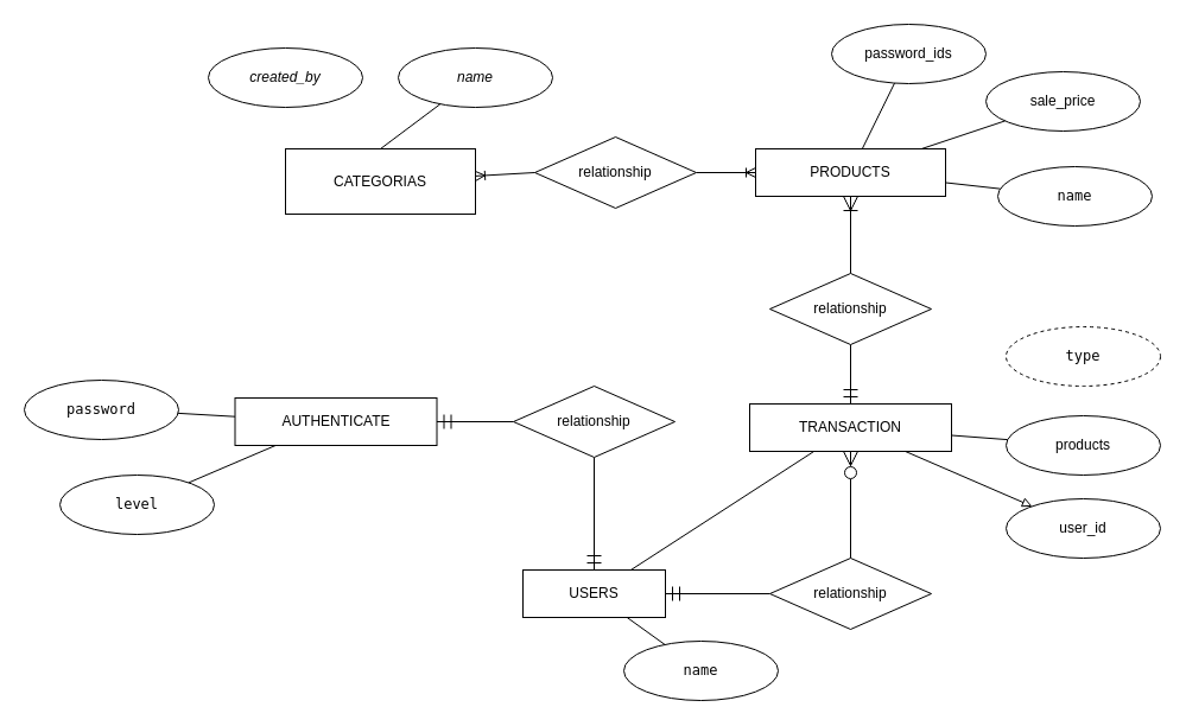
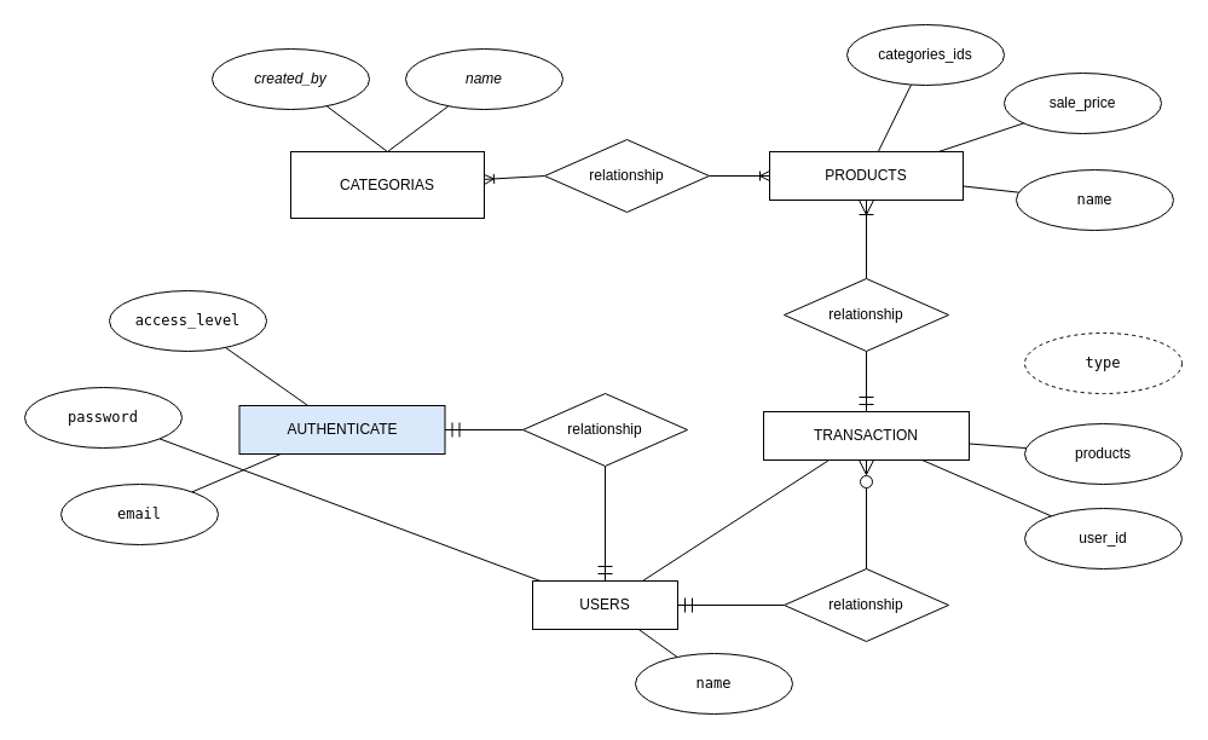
  <mxCell id="0" />
  <mxCell id="1" parent="0" />
  <mxCell id="2" style="edgeStyle=none;rounded=0;orthogonalLoop=1;jettySize=auto;html=1;startArrow=ERmandOne;startFill=0;endArrow=none;endFill=0;startSize=10;endSize=10;" parent="1" source="3" target="16" edge="1"><mxGeometry relative="1" as="geometry"><mxPoint x="469" y="320" as="targetPoint" /></mxGeometry></mxCell>
  <mxCell id="3" value="USERS" style="rounded=0;whiteSpace=wrap;html=1;" parent="1" vertex="1"><mxGeometry x="440" y="480" width="120" height="40" as="geometry" /></mxCell>
+ <mxCell id="4" style="rounded=0;orthogonalLoop=1;jettySize=auto;html=1;startArrow=none;startFill=0;endArrow=none;endFill=0;" parent="1" source="5" target="27" edge="1"><mxGeometry relative="1" as="geometry" /></mxCell>
+ <mxCell id="5" value="&lt;div style=&quot;text-align: left;&quot;&gt;&lt;pre dir=&quot;ltr&quot; id=&quot;tw-target-text&quot; data-placeholder=&quot;Tradução&quot; class=&quot;tw-data-text tw-text-large tw-ta&quot;&gt;access_level&lt;/pre&gt;&lt;/div&gt;" style="ellipse;whiteSpace=wrap;html=1;rounded=0;" parent="1" vertex="1"><mxGeometry x="90" y="240" width="130" height="50" as="geometry" /></mxCell>
  <mxCell id="6" style="edgeStyle=none;rounded=0;orthogonalLoop=1;jettySize=auto;html=1;entryX=0.75;entryY=0;entryDx=0;entryDy=0;fontSize=10;startArrow=none;startFill=0;endArrow=none;endFill=0;startSize=10;endSize=10;targetPerimeterSpacing=10;" edge="1" parent="1" source="7" target="27"><mxGeometry relative="1" as="geometry" /></mxCell>
- <mxCell id="7" value="&lt;div style=&quot;text-align: left;&quot;&gt;&lt;pre dir=&quot;ltr&quot; id=&quot;tw-target-text&quot; data-placeholder=&quot;Tradução&quot; class=&quot;tw-data-text tw-text-large tw-ta&quot;&gt;level&lt;/pre&gt;&lt;/div&gt;" style="ellipse;whiteSpace=wrap;html=1;rounded=0;" parent="1" vertex="1"><mxGeometry x="50" y="400" width="130" height="50" as="geometry" /></mxCell>
+ <mxCell id="7" value="&lt;div style=&quot;text-align: left;&quot;&gt;&lt;pre dir=&quot;ltr&quot; id=&quot;tw-target-text&quot; data-placeholder=&quot;Tradução&quot; class=&quot;tw-data-text tw-text-large tw-ta&quot;&gt;email&lt;/pre&gt;&lt;/div&gt;" style="ellipse;whiteSpace=wrap;html=1;rounded=0;" parent="1" vertex="1"><mxGeometry x="50" y="400" width="130" height="50" as="geometry" /></mxCell>
  <mxCell id="8" style="edgeStyle=none;rounded=0;orthogonalLoop=1;jettySize=auto;html=1;startArrow=none;startFill=0;endArrow=none;endFill=0;" parent="1" source="9" target="3" edge="1"><mxGeometry relative="1" as="geometry"><mxPoint x="176.851" y="286.793" as="sourcePoint" /><mxPoint x="240" y="330" as="targetPoint" /></mxGeometry></mxCell>
  <mxCell id="9" value="&lt;div style=&quot;text-align: left;&quot;&gt;&lt;pre dir=&quot;ltr&quot; id=&quot;tw-target-text&quot; data-placeholder=&quot;Tradução&quot; class=&quot;tw-data-text tw-text-large tw-ta&quot;&gt;name&lt;/pre&gt;&lt;/div&gt;" style="ellipse;whiteSpace=wrap;html=1;rounded=0;" parent="1" vertex="1"><mxGeometry x="525" y="540" width="130" height="50" as="geometry" /></mxCell>
  <mxCell id="10" value="PRODUCTS" style="rounded=0;whiteSpace=wrap;html=1;" parent="1" vertex="1"><mxGeometry x="636" y="125" width="160" height="40" as="geometry" /></mxCell>
  <mxCell id="11" value="TRANSACTION" style="rounded=0;whiteSpace=wrap;html=1;" parent="1" vertex="1"><mxGeometry x="631" y="340" width="170" height="40" as="geometry" /></mxCell>
  <mxCell id="12" style="edgeStyle=none;rounded=0;orthogonalLoop=1;jettySize=auto;html=1;entryX=0.5;entryY=1;entryDx=0;entryDy=0;startArrow=none;startFill=0;endArrow=ERoneToMany;endFill=0;startSize=10;endSize=10;" parent="1" source="14" target="10" edge="1"><mxGeometry relative="1" as="geometry" /></mxCell>
  <mxCell id="13" style="edgeStyle=none;rounded=0;orthogonalLoop=1;jettySize=auto;html=1;entryX=0.5;entryY=0;entryDx=0;entryDy=0;startArrow=none;startFill=0;endArrow=ERmandOne;endFill=0;startSize=10;endSize=10;" parent="1" source="14" target="11" edge="1"><mxGeometry relative="1" as="geometry" /></mxCell>
  <mxCell id="14" value="relationship" style="rhombus;whiteSpace=wrap;html=1;" parent="1" vertex="1"><mxGeometry x="648" y="230" width="136" height="60" as="geometry" /></mxCell>
  <mxCell id="15" style="edgeStyle=none;rounded=0;orthogonalLoop=1;jettySize=auto;html=1;startArrow=none;startFill=0;endArrow=ERzeroToMany;endFill=0;startSize=10;endSize=10;" parent="1" source="16" target="11" edge="1"><mxGeometry relative="1" as="geometry"><mxPoint x="636" y="295" as="sourcePoint" /></mxGeometry></mxCell>
  <mxCell id="16" value="relationship" style="rhombus;whiteSpace=wrap;html=1;" parent="1" vertex="1"><mxGeometry x="648" y="470" width="136" height="60" as="geometry" /></mxCell>
  <mxCell id="17" style="rounded=0;orthogonalLoop=1;jettySize=auto;html=1;startArrow=none;startFill=0;endArrow=none;endFill=0;" parent="1" source="18" target="10" edge="1"><mxGeometry relative="1" as="geometry"><mxPoint x="770.996" y="110" as="targetPoint" /></mxGeometry></mxCell>
  <mxCell id="18" value="&lt;div style=&quot;text-align: left;&quot;&gt;&lt;pre dir=&quot;ltr&quot; id=&quot;tw-target-text&quot; data-placeholder=&quot;Tradução&quot; class=&quot;tw-data-text tw-text-large tw-ta&quot;&gt;name&lt;/pre&gt;&lt;/div&gt;" style="ellipse;whiteSpace=wrap;html=1;rounded=0;" parent="1" vertex="1"><mxGeometry x="840" y="140" width="130" height="50" as="geometry" /></mxCell>
  <mxCell id="19" value="sale_price" style="ellipse;whiteSpace=wrap;html=1;rounded=0;" parent="1" vertex="1"><mxGeometry x="830" y="60" width="130" height="50" as="geometry" /></mxCell>
  <mxCell id="20" style="rounded=0;orthogonalLoop=1;jettySize=auto;html=1;startArrow=none;startFill=0;endArrow=none;endFill=0;" parent="1" source="19" target="10" edge="1"><mxGeometry relative="1" as="geometry"><mxPoint x="780.996" y="120" as="targetPoint" /><mxPoint x="838.968" y="82.678" as="sourcePoint" /></mxGeometry></mxCell>
  <mxCell id="21" value="products" style="ellipse;whiteSpace=wrap;html=1;rounded=0;" parent="1" vertex="1"><mxGeometry x="847" y="350" width="130" height="50" as="geometry" /></mxCell>
  <mxCell id="22" value="&lt;div style=&quot;text-align: left;&quot;&gt;&lt;pre dir=&quot;ltr&quot; id=&quot;tw-target-text&quot; data-placeholder=&quot;Tradução&quot; class=&quot;tw-data-text tw-text-large tw-ta&quot;&gt;type&lt;/pre&gt;&lt;/div&gt;" style="ellipse;whiteSpace=wrap;html=1;rounded=0;dashed=1;" parent="1" vertex="1"><mxGeometry x="847" y="275" width="130" height="50" as="geometry" /></mxCell>
  <mxCell id="23" value="user_id" style="ellipse;whiteSpace=wrap;html=1;rounded=0;" parent="1" vertex="1"><mxGeometry x="847" y="420" width="130" height="50" as="geometry" /></mxCell>
  <mxCell id="24" style="rounded=0;orthogonalLoop=1;jettySize=auto;html=1;startArrow=none;startFill=0;endArrow=none;endFill=0;" parent="1" source="11" target="3" edge="1"><mxGeometry relative="1" as="geometry"><mxPoint x="925" y="270" as="targetPoint" /><mxPoint x="686" y="100" as="sourcePoint" /></mxGeometry></mxCell>
  <mxCell id="25" style="rounded=0;orthogonalLoop=1;jettySize=auto;html=1;startArrow=none;startFill=0;endArrow=none;endFill=0;" parent="1" source="11" target="21" edge="1"><mxGeometry relative="1" as="geometry"><mxPoint x="626" y="420" as="targetPoint" /><mxPoint x="683.5" y="390" as="sourcePoint" /></mxGeometry></mxCell>
- <mxCell id="26" style="rounded=0;orthogonalLoop=1;jettySize=auto;html=1;startArrow=none;startFill=0;endArrow=block;endFill=0;" parent="1" source="11" target="23" edge="1"><mxGeometry relative="1" as="geometry"><mxPoint x="786" y="430" as="targetPoint" /><mxPoint x="736" y="400" as="sourcePoint" /></mxGeometry></mxCell>
- <mxCell id="27" value="AUTHENTICATE" style="rounded=0;whiteSpace=wrap;html=1;" parent="1" vertex="1"><mxGeometry x="197.5" y="335" width="170" height="40" as="geometry" /></mxCell>
+ <mxCell id="26" style="rounded=0;orthogonalLoop=1;jettySize=auto;html=1;startArrow=none;startFill=0;endArrow=none;endFill=0;" parent="1" source="11" target="23" edge="1"><mxGeometry relative="1" as="geometry"><mxPoint x="786" y="430" as="targetPoint" /><mxPoint x="736" y="400" as="sourcePoint" /></mxGeometry></mxCell>
+ <mxCell id="27" value="AUTHENTICATE" style="rounded=0;whiteSpace=wrap;html=1;fillColor=#dae8fc;" parent="1" vertex="1"><mxGeometry x="197.5" y="335" width="170" height="40" as="geometry" /></mxCell>
  <mxCell id="28" style="edgeStyle=orthogonalEdgeStyle;rounded=0;orthogonalLoop=1;jettySize=auto;html=1;endArrow=ERmandOne;endFill=0;endSize=10;startSize=10;" parent="1" source="30" target="3" edge="1"><mxGeometry relative="1" as="geometry"><Array as="points" /></mxGeometry></mxCell>
  <mxCell id="29" style="edgeStyle=orthogonalEdgeStyle;rounded=0;orthogonalLoop=1;jettySize=auto;html=1;endArrow=ERmandOne;endFill=0;endSize=10;startSize=10;" parent="1" source="30" target="27" edge="1"><mxGeometry relative="1" as="geometry" /></mxCell>
  <mxCell id="30" value="relationship" style="rhombus;whiteSpace=wrap;html=1;" parent="1" vertex="1"><mxGeometry x="432" y="325" width="136" height="60" as="geometry" /></mxCell>
  <mxCell id="31" value="&lt;div style=&quot;text-align: left;&quot;&gt;&lt;pre dir=&quot;ltr&quot; id=&quot;tw-target-text&quot; data-placeholder=&quot;Tradução&quot; class=&quot;tw-data-text tw-text-large tw-ta&quot;&gt;password&lt;/pre&gt;&lt;/div&gt;" style="ellipse;whiteSpace=wrap;html=1;rounded=0;" parent="1" vertex="1"><mxGeometry x="20" y="320" width="130" height="50" as="geometry" /></mxCell>
- <mxCell id="32" style="edgeStyle=none;rounded=0;orthogonalLoop=1;jettySize=auto;html=1;startArrow=none;startFill=0;endArrow=none;endFill=0;" parent="1" source="31" target="27" edge="1"><mxGeometry relative="1" as="geometry"><mxPoint x="415" y="320" as="sourcePoint" /><mxPoint x="320" y="240" as="targetPoint" /></mxGeometry></mxCell>
+ <mxCell id="32" style="edgeStyle=none;rounded=0;orthogonalLoop=1;jettySize=auto;html=1;startArrow=none;startFill=0;endArrow=none;endFill=0;" parent="1" source="31" target="3" edge="1"><mxGeometry relative="1" as="geometry"><mxPoint x="415" y="320" as="sourcePoint" /><mxPoint x="320" y="240" as="targetPoint" /></mxGeometry></mxCell>
  <mxCell id="33" style="edgeStyle=none;rounded=0;orthogonalLoop=1;jettySize=auto;html=1;fontSize=10;startArrow=none;startFill=0;endArrow=none;endFill=0;" parent="1" source="34" target="10" edge="1"><mxGeometry relative="1" as="geometry" /></mxCell>
- <mxCell id="34" value="password_ids" style="ellipse;whiteSpace=wrap;html=1;rounded=0;" parent="1" vertex="1"><mxGeometry x="700" y="20" width="130" height="50" as="geometry" /></mxCell>
+ <mxCell id="34" value="categories_ids" style="ellipse;whiteSpace=wrap;html=1;rounded=0;" parent="1" vertex="1"><mxGeometry x="700" y="20" width="130" height="50" as="geometry" /></mxCell>
  <mxCell id="35" style="edgeStyle=none;rounded=0;orthogonalLoop=1;jettySize=auto;html=1;fontSize=10;endArrow=none;endFill=0;startArrow=ERoneToMany;startFill=0;entryX=0;entryY=0.5;entryDx=0;entryDy=0;" edge="1" parent="1" source="36" target="42"><mxGeometry relative="1" as="geometry" /></mxCell>
  <mxCell id="36" value="CATEGORIAS" style="rounded=0;whiteSpace=wrap;html=1;" vertex="1" parent="1"><mxGeometry x="240" y="125" width="160" height="55" as="geometry" /></mxCell>
  <mxCell id="37" style="rounded=0;orthogonalLoop=1;jettySize=auto;html=1;fontSize=10;endArrow=none;endFill=0;entryX=0.5;entryY=0;entryDx=0;entryDy=0;" edge="1" parent="1" source="38" target="36"><mxGeometry relative="1" as="geometry" /></mxCell>
  <mxCell id="38" value="&lt;i&gt;name&lt;/i&gt;" style="ellipse;whiteSpace=wrap;html=1;rounded=0;" vertex="1" parent="1"><mxGeometry x="335" y="40" width="130" height="50" as="geometry" /></mxCell>
+ <mxCell id="39" style="rounded=0;orthogonalLoop=1;jettySize=auto;html=1;fontSize=10;endArrow=none;endFill=0;entryX=0.5;entryY=0;entryDx=0;entryDy=0;" edge="1" parent="1" source="40" target="36"><mxGeometry relative="1" as="geometry" /></mxCell>
  <mxCell id="40" value="&lt;i&gt;created_by&lt;/i&gt;" style="ellipse;whiteSpace=wrap;html=1;rounded=0;" vertex="1" parent="1"><mxGeometry x="175" y="40" width="130" height="50" as="geometry" /></mxCell>
  <mxCell id="41" style="edgeStyle=none;rounded=0;orthogonalLoop=1;jettySize=auto;html=1;fontSize=10;startArrow=none;startFill=0;endArrow=ERoneToMany;endFill=0;" edge="1" parent="1" source="42" target="10"><mxGeometry relative="1" as="geometry"><mxPoint x="631" y="145" as="targetPoint" /></mxGeometry></mxCell>
  <mxCell id="42" value="relationship" style="rhombus;whiteSpace=wrap;html=1;" vertex="1" parent="1"><mxGeometry x="450" y="115" width="136" height="60" as="geometry" /></mxCell>
